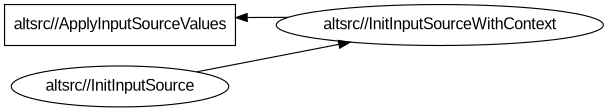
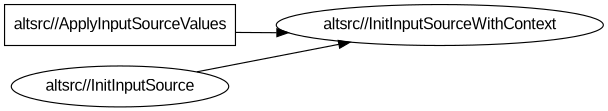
  digraph {
    fontname="Liberation Sans"
    rankdir=LR
    node [fontname="Liberation Sans"]
    edge [fontname="Liberation Sans"]
    n1 [label="altsrc//ApplyInputSourceValues" shape=box]
    "altsrc//InitInputSourceWithContext"
    "altsrc//InitInputSource"
-   "altsrc//InitInputSourceWithContext" -> n1
+   n1 -> "altsrc//InitInputSourceWithContext"
    "altsrc//InitInputSource" -> "altsrc//InitInputSourceWithContext"
  }
